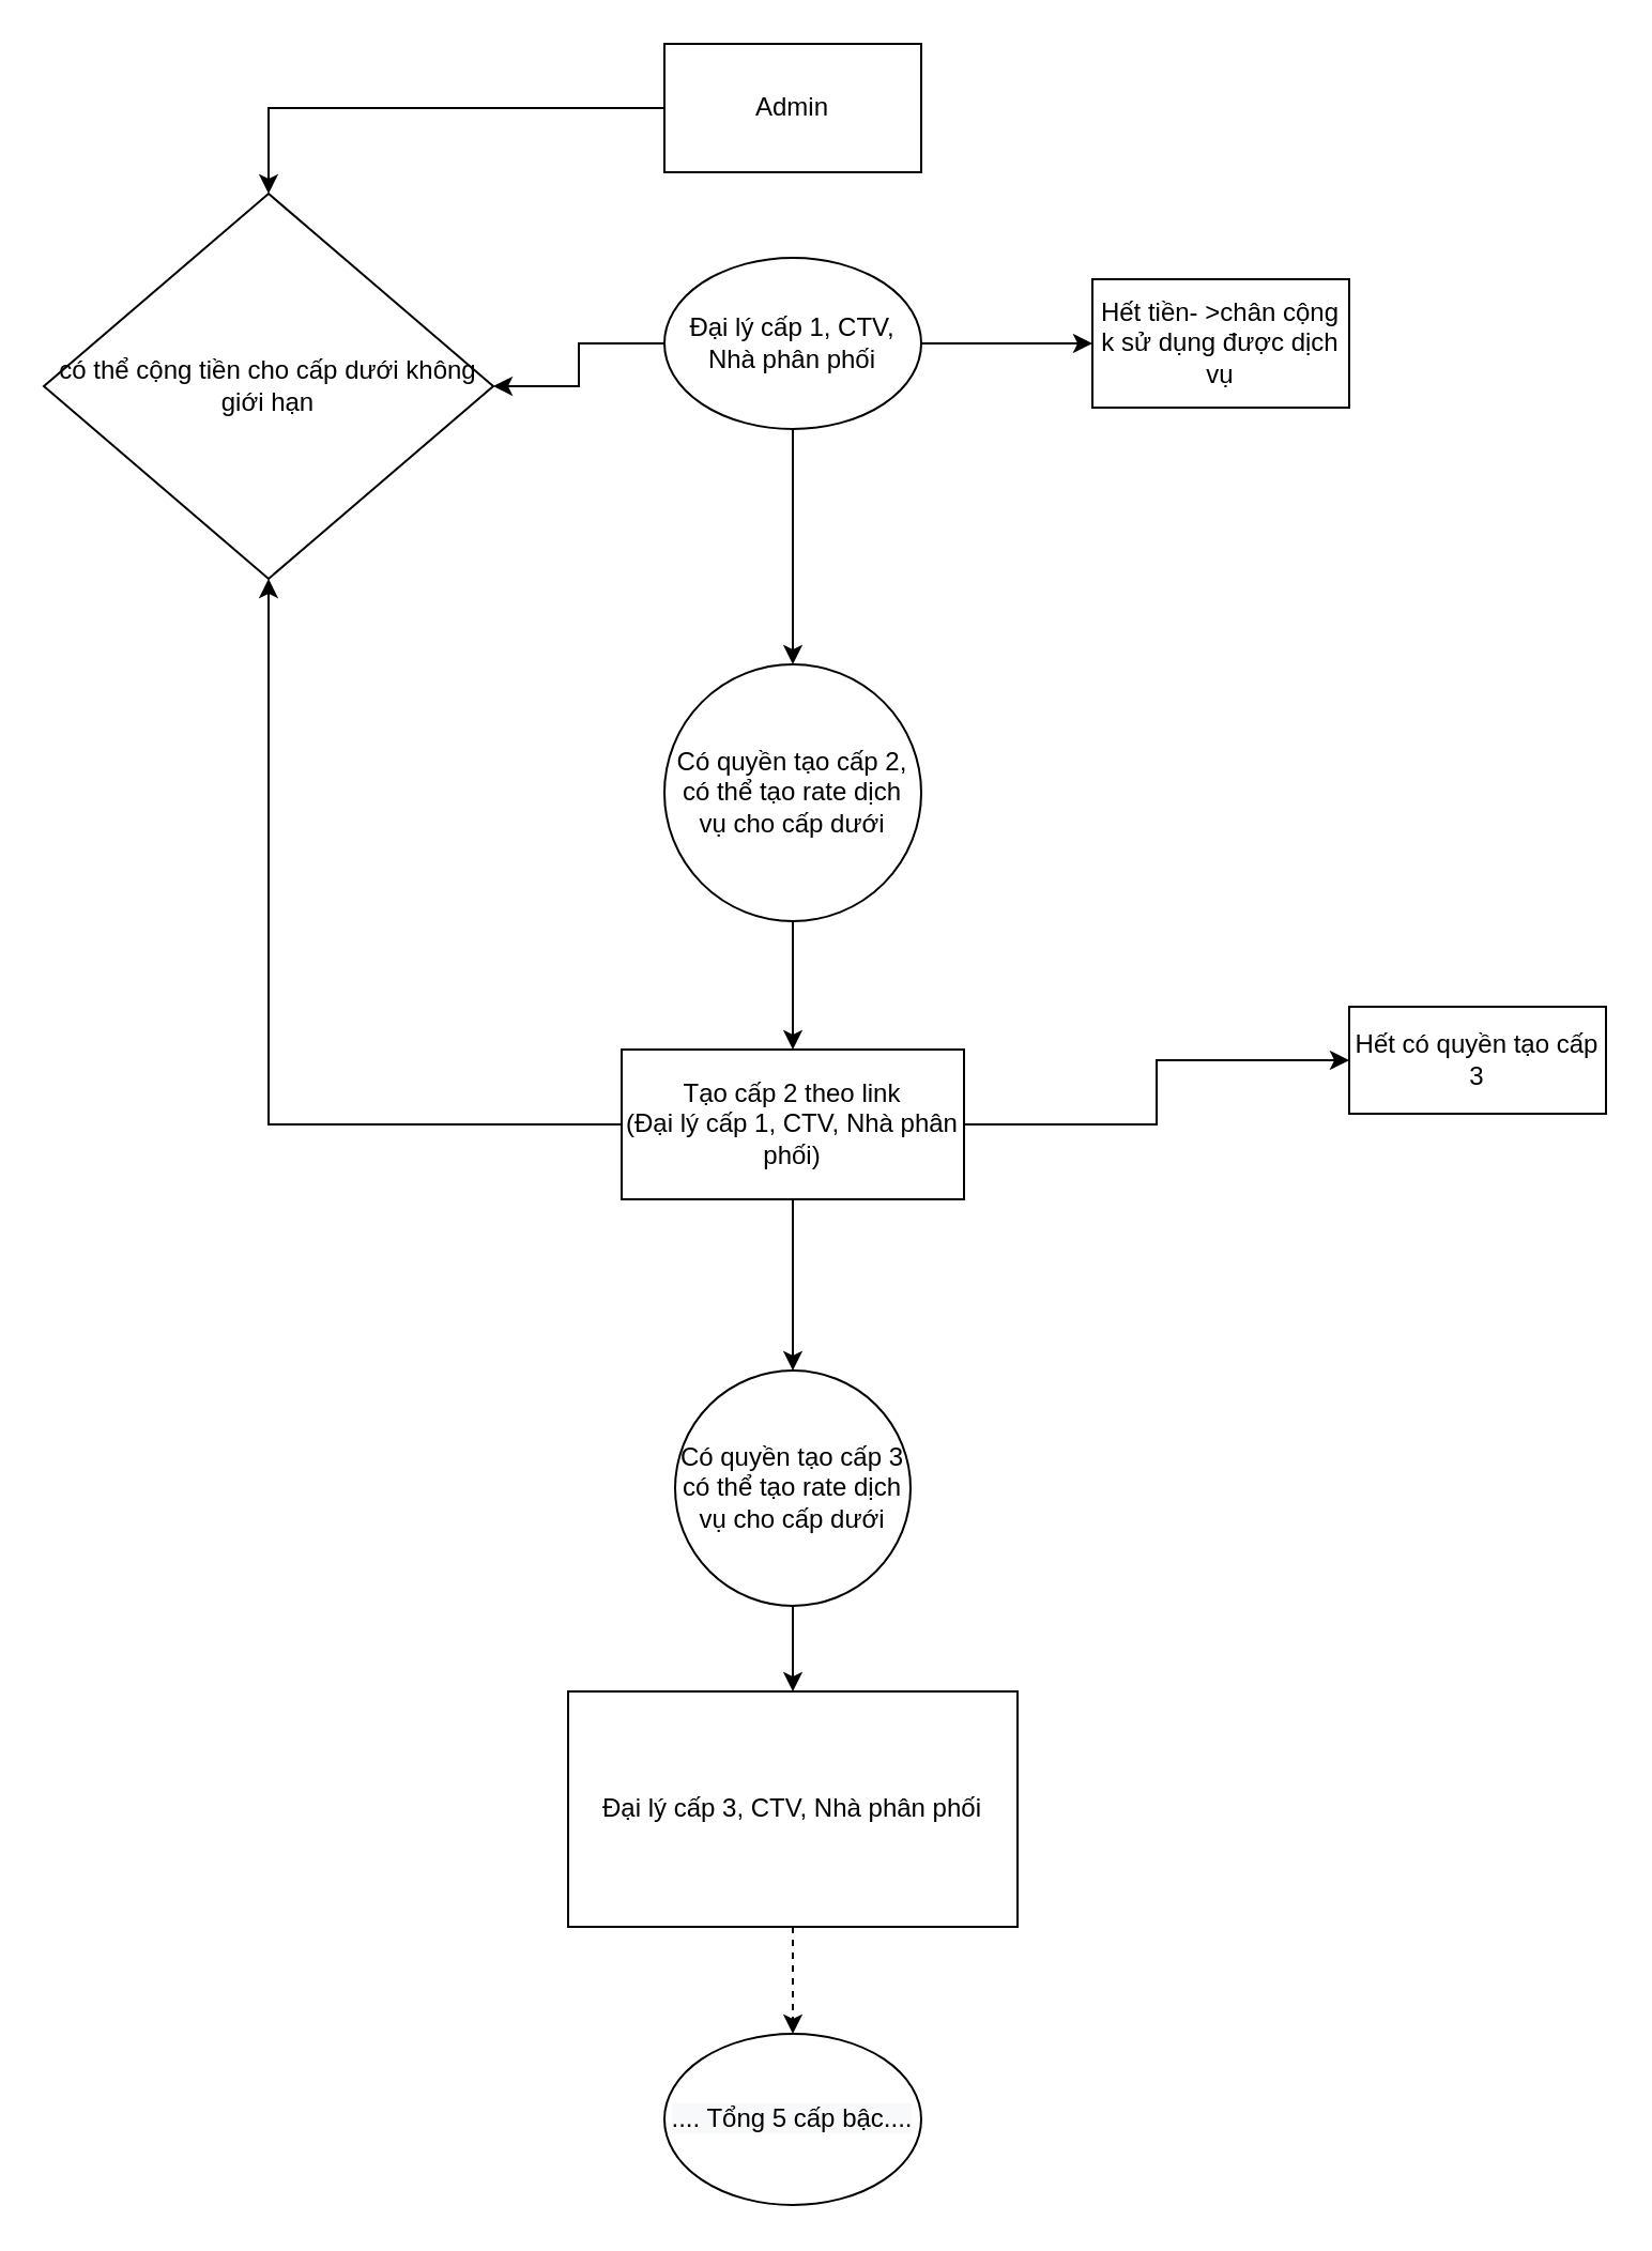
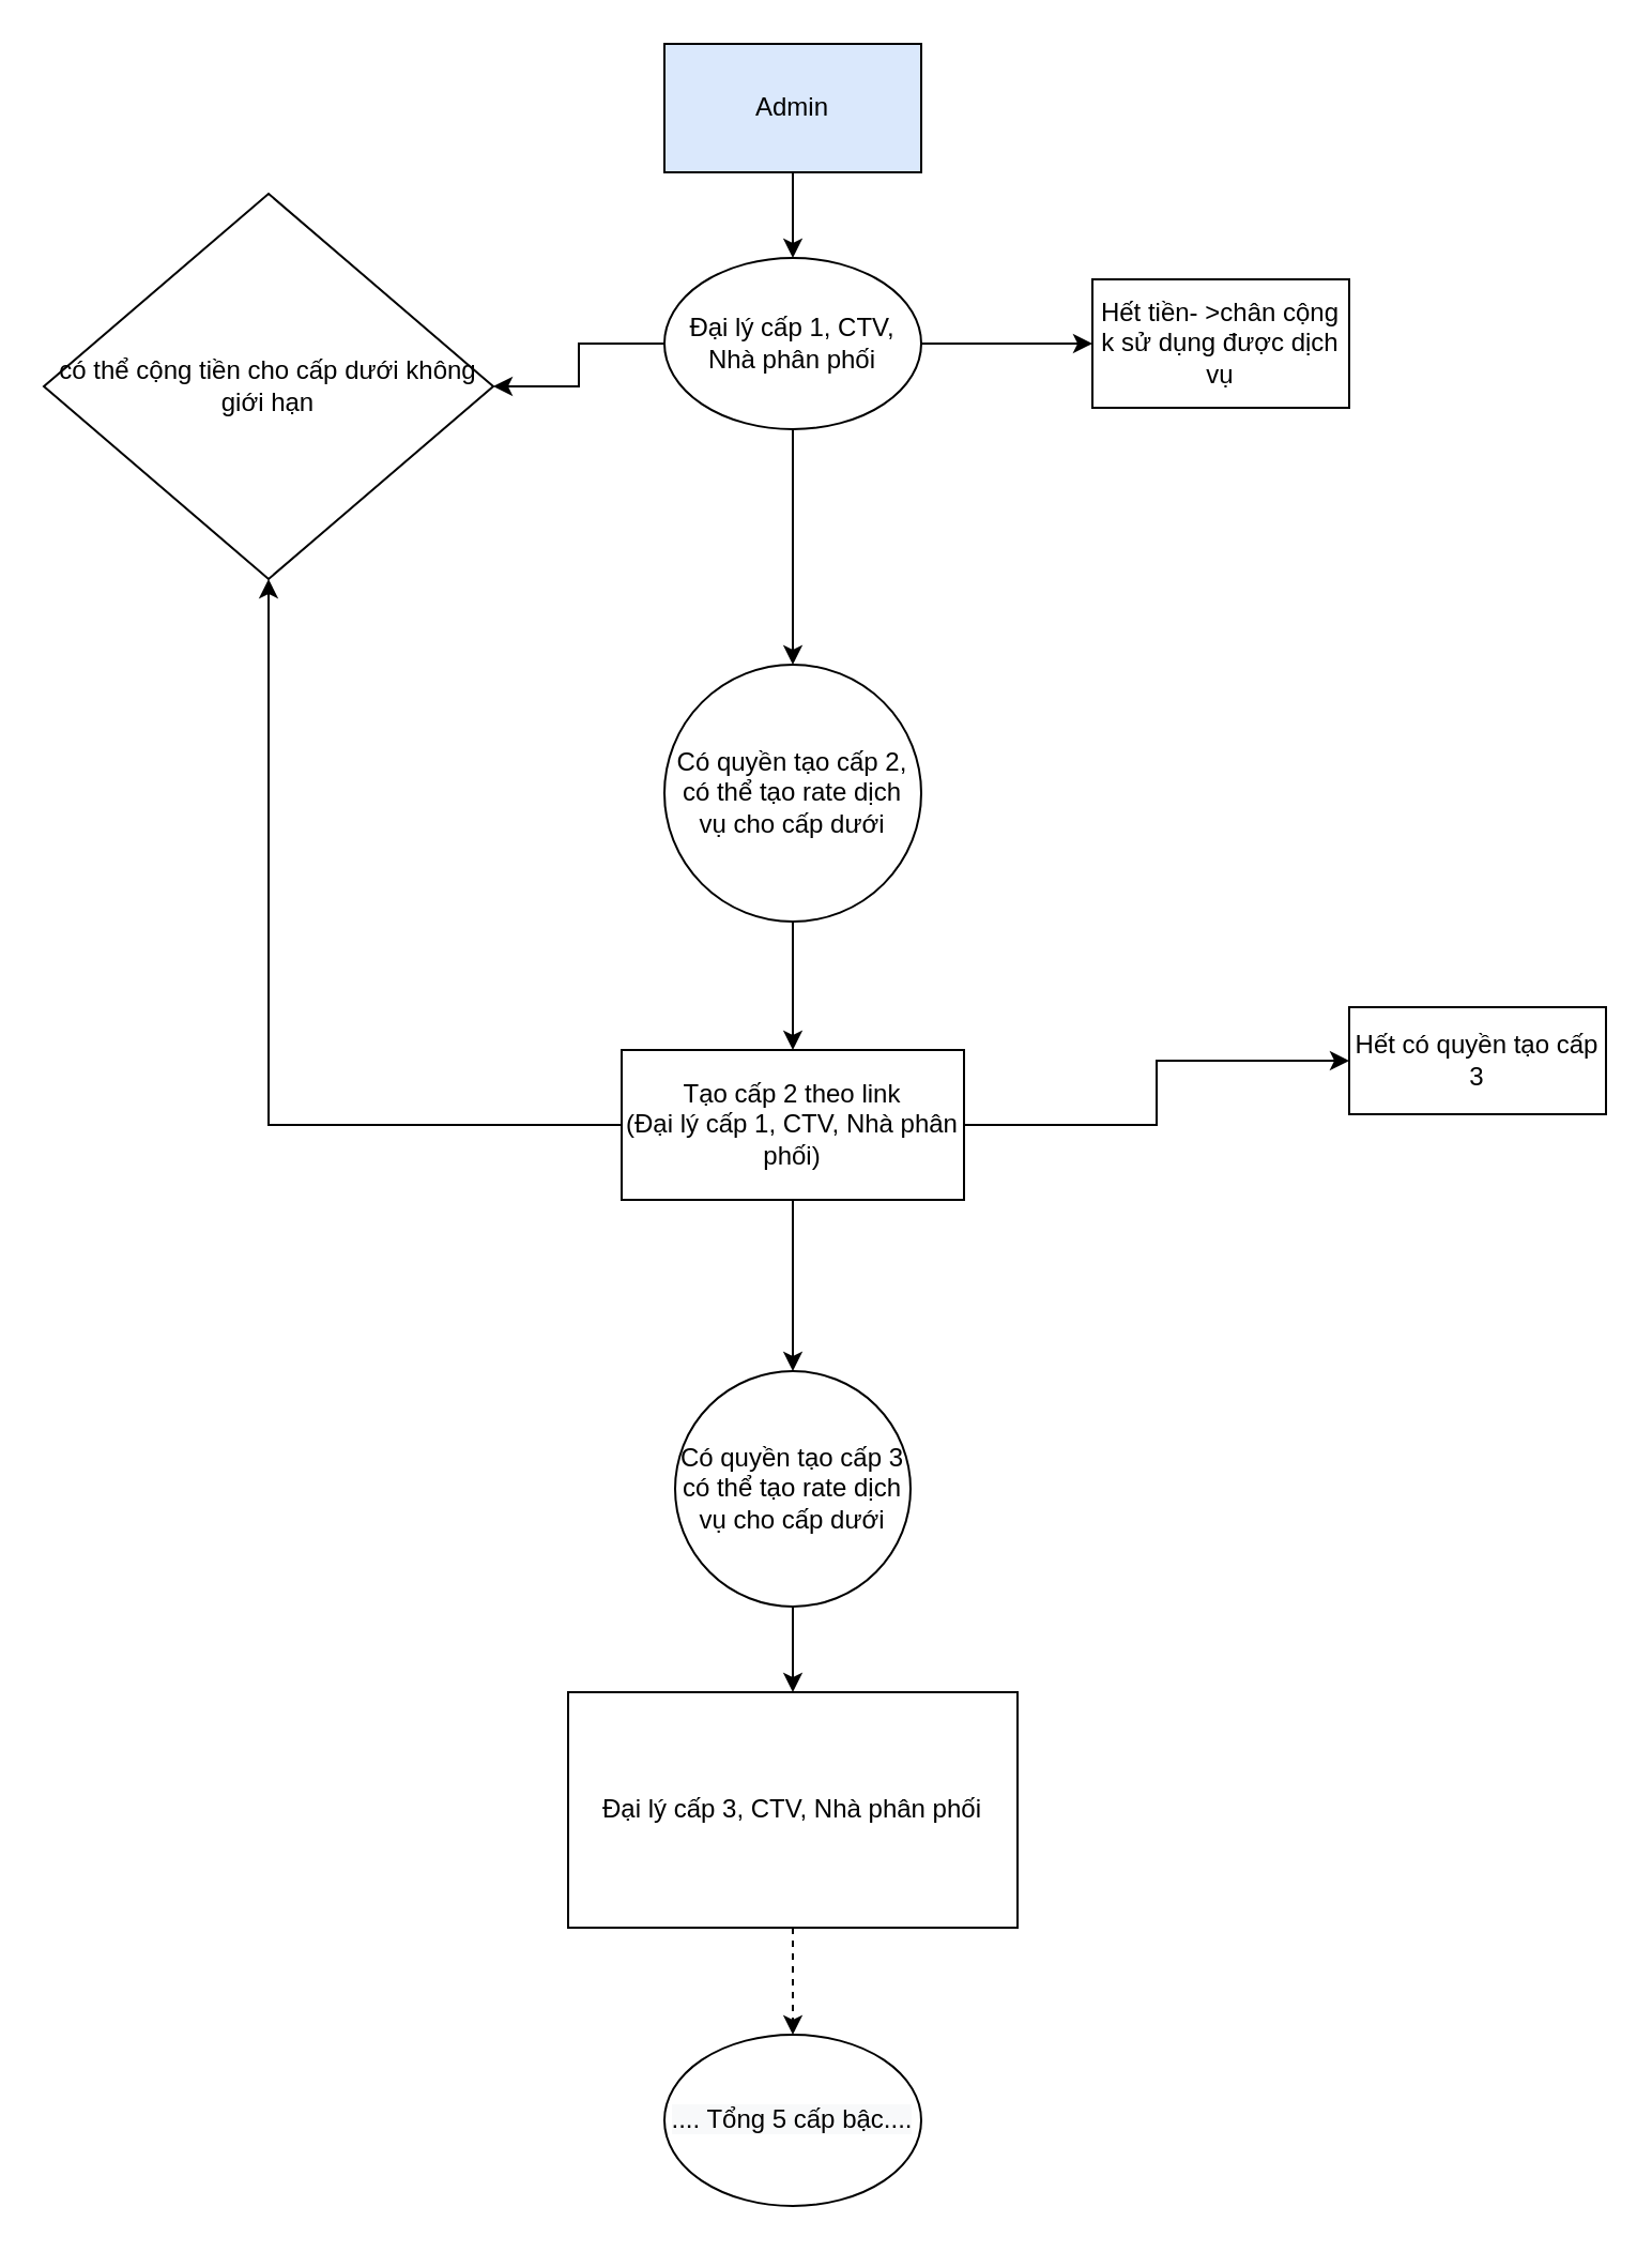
  <mxCell id="0" />
  <mxCell id="1" parent="0" />
- <mxCell id="2" value="" style="edgeStyle=orthogonalEdgeStyle;rounded=0;orthogonalLoop=1;jettySize=auto;html=1;" edge="1" parent="1" source="3" target="20"><mxGeometry relative="1" as="geometry" /></mxCell>
- <mxCell id="3" value="Admin" style="rounded=0;whiteSpace=wrap;html=1;" vertex="1" parent="1"><mxGeometry x="310" y="20" width="120" height="60" as="geometry" /></mxCell>
+ <mxCell id="2" value="" style="edgeStyle=orthogonalEdgeStyle;rounded=0;orthogonalLoop=1;jettySize=auto;html=1;" edge="1" parent="1" source="3" target="7"><mxGeometry relative="1" as="geometry" /></mxCell>
+ <mxCell id="3" value="Admin" style="rounded=0;whiteSpace=wrap;html=1;fillColor=#dae8fc;" vertex="1" parent="1"><mxGeometry x="310" y="20" width="120" height="60" as="geometry" /></mxCell>
  <mxCell id="4" style="edgeStyle=orthogonalEdgeStyle;rounded=0;orthogonalLoop=1;jettySize=auto;html=1;entryX=0.5;entryY=0;entryDx=0;entryDy=0;" edge="1" parent="1" source="17" target="11"><mxGeometry relative="1" as="geometry" /></mxCell>
  <mxCell id="5" value="" style="edgeStyle=orthogonalEdgeStyle;rounded=0;orthogonalLoop=1;jettySize=auto;html=1;" edge="1" parent="1" source="7" target="20"><mxGeometry relative="1" as="geometry" /></mxCell>
  <mxCell id="6" value="" style="edgeStyle=orthogonalEdgeStyle;rounded=0;orthogonalLoop=1;jettySize=auto;html=1;" edge="1" parent="1" source="7" target="21"><mxGeometry relative="1" as="geometry" /></mxCell>
  <mxCell id="7" value="Đại lý cấp 1, CTV, Nhà phân phối" style="ellipse;whiteSpace=wrap;html=1;rounded=0;" vertex="1" parent="1"><mxGeometry x="310" y="120" width="120" height="80" as="geometry" /></mxCell>
  <mxCell id="8" value="" style="edgeStyle=orthogonalEdgeStyle;rounded=0;orthogonalLoop=1;jettySize=auto;html=1;" edge="1" parent="1" source="14" target="13"><mxGeometry relative="1" as="geometry" /></mxCell>
  <mxCell id="9" value="" style="edgeStyle=orthogonalEdgeStyle;rounded=0;orthogonalLoop=1;jettySize=auto;html=1;" edge="1" parent="1" source="11" target="16"><mxGeometry relative="1" as="geometry" /></mxCell>
  <mxCell id="10" style="edgeStyle=orthogonalEdgeStyle;rounded=0;orthogonalLoop=1;jettySize=auto;html=1;entryX=0.5;entryY=1;entryDx=0;entryDy=0;" edge="1" parent="1" source="11" target="20"><mxGeometry relative="1" as="geometry" /></mxCell>
  <mxCell id="11" value="Tạo cấp 2 theo link&lt;br&gt;(Đại lý cấp 1, CTV, Nhà phân phối)&lt;br&gt;" style="whiteSpace=wrap;html=1;rounded=0;" vertex="1" parent="1"><mxGeometry x="290" y="490" width="160" height="70" as="geometry" /></mxCell>
  <mxCell id="12" value="" style="edgeStyle=orthogonalEdgeStyle;rounded=0;orthogonalLoop=1;jettySize=auto;html=1;dashed=1;" edge="1" parent="1" source="13" target="19"><mxGeometry relative="1" as="geometry" /></mxCell>
  <mxCell id="13" value="&lt;span&gt;Đại lý cấp 3, CTV, Nhà phân phối&lt;/span&gt;" style="whiteSpace=wrap;html=1;rounded=0;" vertex="1" parent="1"><mxGeometry x="265" y="790" width="210" height="110" as="geometry" /></mxCell>
  <mxCell id="14" value="Có quyền tạo cấp 3 có thể tạo rate dịch vụ cho cấp dưới" style="ellipse;whiteSpace=wrap;html=1;aspect=fixed;" vertex="1" parent="1"><mxGeometry x="315" y="640" width="110" height="110" as="geometry" /></mxCell>
  <mxCell id="15" value="" style="edgeStyle=orthogonalEdgeStyle;rounded=0;orthogonalLoop=1;jettySize=auto;html=1;" edge="1" parent="1" source="11" target="14"><mxGeometry relative="1" as="geometry"><mxPoint x="350" y="280" as="sourcePoint" /><mxPoint x="370" y="410" as="targetPoint" /></mxGeometry></mxCell>
  <mxCell id="16" value="Hết có quyền tạo cấp 3" style="whiteSpace=wrap;html=1;rounded=0;" vertex="1" parent="1"><mxGeometry x="630" y="470" width="120" height="50" as="geometry" /></mxCell>
  <mxCell id="17" value="&lt;span&gt;Có quyền tạo cấp 2, có thể tạo rate dịch vụ cho cấp dưới&lt;/span&gt;" style="ellipse;whiteSpace=wrap;html=1;aspect=fixed;" vertex="1" parent="1"><mxGeometry x="310" y="310" width="120" height="120" as="geometry" /></mxCell>
  <mxCell id="18" style="edgeStyle=orthogonalEdgeStyle;rounded=0;orthogonalLoop=1;jettySize=auto;html=1;entryX=0.5;entryY=0;entryDx=0;entryDy=0;" edge="1" parent="1" source="7" target="17"><mxGeometry relative="1" as="geometry"><mxPoint x="370" y="200" as="sourcePoint" /><mxPoint x="380" y="330" as="targetPoint" /></mxGeometry></mxCell>
  <mxCell id="19" value="&lt;span style=&quot;color: rgb(0 , 0 , 0) ; font-family: &amp;#34;helvetica&amp;#34; ; font-size: 12px ; font-style: normal ; font-weight: 400 ; letter-spacing: normal ; text-align: center ; text-indent: 0px ; text-transform: none ; word-spacing: 0px ; background-color: rgb(248 , 249 , 250) ; display: inline ; float: none&quot;&gt;.... Tổng 5 cấp bậc....&lt;/span&gt;" style="ellipse;whiteSpace=wrap;html=1;rounded=0;" vertex="1" parent="1"><mxGeometry x="310" y="950" width="120" height="80" as="geometry" /></mxCell>
  <mxCell id="20" value="có thể cộng tiền cho cấp dưới không giới hạn" style="rhombus;whiteSpace=wrap;html=1;rounded=0;" vertex="1" parent="1"><mxGeometry x="20" y="90" width="210" height="180" as="geometry" /></mxCell>
  <mxCell id="21" value="Hết tiền- &amp;gt;chân cộng k sử dụng được dịch vụ" style="whiteSpace=wrap;html=1;rounded=0;" vertex="1" parent="1"><mxGeometry x="510" y="130" width="120" height="60" as="geometry" /></mxCell>
